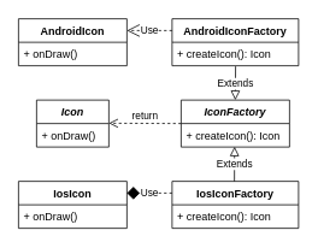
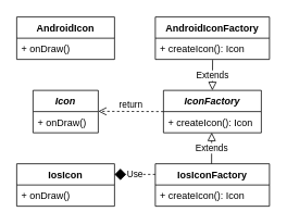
  <mxCell id="0" />
  <mxCell id="1" parent="0" />
  <mxCell id="2" value="Icon" style="swimlane;fontStyle=3;align=center;verticalAlign=top;childLayout=stackLayout;horizontal=1;startSize=26;horizontalStack=0;resizeParent=1;resizeParentMax=0;resizeLast=0;collapsible=1;marginBottom=0;" vertex="1" parent="1"><mxGeometry x="40" y="110" width="80" height="52" as="geometry" /></mxCell>
  <mxCell id="3" value="+ onDraw()" style="text;strokeColor=none;fillColor=none;align=left;verticalAlign=top;spacingLeft=4;spacingRight=4;overflow=hidden;rotatable=0;points=[[0,0.5],[1,0.5]];portConstraint=eastwest;" vertex="1" parent="2"><mxGeometry y="26" width="80" height="26" as="geometry" /></mxCell>
  <mxCell id="4" value="AndroidIcon" style="swimlane;fontStyle=1;align=center;verticalAlign=top;childLayout=stackLayout;horizontal=1;startSize=26;horizontalStack=0;resizeParent=1;resizeParentMax=0;resizeLast=0;collapsible=1;marginBottom=0;" vertex="1" parent="1"><mxGeometry x="20" y="20" width="120" height="52" as="geometry" /></mxCell>
  <mxCell id="5" value="+ onDraw()" style="text;strokeColor=none;fillColor=none;align=left;verticalAlign=top;spacingLeft=4;spacingRight=4;overflow=hidden;rotatable=0;points=[[0,0.5],[1,0.5]];portConstraint=eastwest;" vertex="1" parent="4"><mxGeometry y="26" width="120" height="26" as="geometry" /></mxCell>
  <mxCell id="6" value="IosIcon" style="swimlane;fontStyle=1;align=center;verticalAlign=top;childLayout=stackLayout;horizontal=1;startSize=26;horizontalStack=0;resizeParent=1;resizeParentMax=0;resizeLast=0;collapsible=1;marginBottom=0;" vertex="1" parent="1"><mxGeometry x="20" y="200" width="120" height="52" as="geometry" /></mxCell>
  <mxCell id="7" value="+ onDraw()" style="text;strokeColor=none;fillColor=none;align=left;verticalAlign=top;spacingLeft=4;spacingRight=4;overflow=hidden;rotatable=0;points=[[0,0.5],[1,0.5]];portConstraint=eastwest;" vertex="1" parent="6"><mxGeometry y="26" width="120" height="26" as="geometry" /></mxCell>
  <mxCell id="8" value="IconFactory" style="swimlane;fontStyle=3;align=center;verticalAlign=top;childLayout=stackLayout;horizontal=1;startSize=26;horizontalStack=0;resizeParent=1;resizeParentMax=0;resizeLast=0;collapsible=1;marginBottom=0;" vertex="1" parent="1"><mxGeometry x="200" y="110" width="120" height="52" as="geometry" /></mxCell>
  <mxCell id="9" value="+ createIcon(): Icon" style="text;strokeColor=none;fillColor=none;align=left;verticalAlign=top;spacingLeft=4;spacingRight=4;overflow=hidden;rotatable=0;points=[[0,0.5],[1,0.5]];portConstraint=eastwest;" vertex="1" parent="8"><mxGeometry y="26" width="120" height="26" as="geometry" /></mxCell>
  <mxCell id="10" value="return" style="html=1;verticalAlign=bottom;endArrow=open;dashed=1;endSize=8;exitX=0;exitY=0.5;exitDx=0;exitDy=0;" edge="1" parent="1" source="8"><mxGeometry relative="1" as="geometry"><mxPoint x="200" y="135.66" as="sourcePoint" /><mxPoint x="120" y="135.66" as="targetPoint" /></mxGeometry></mxCell>
  <mxCell id="11" value="AndroidIconFactory" style="swimlane;fontStyle=1;align=center;verticalAlign=top;childLayout=stackLayout;horizontal=1;startSize=26;horizontalStack=0;resizeParent=1;resizeParentMax=0;resizeLast=0;collapsible=1;marginBottom=0;" vertex="1" parent="1"><mxGeometry x="190" y="20" width="140" height="52" as="geometry" /></mxCell>
  <mxCell id="12" value="+ createIcon(): Icon" style="text;strokeColor=none;fillColor=none;align=left;verticalAlign=top;spacingLeft=4;spacingRight=4;overflow=hidden;rotatable=0;points=[[0,0.5],[1,0.5]];portConstraint=eastwest;" vertex="1" parent="11"><mxGeometry y="26" width="140" height="26" as="geometry" /></mxCell>
  <mxCell id="13" value="IosIconFactory" style="swimlane;fontStyle=1;align=center;verticalAlign=top;childLayout=stackLayout;horizontal=1;startSize=26;horizontalStack=0;resizeParent=1;resizeParentMax=0;resizeLast=0;collapsible=1;marginBottom=0;" vertex="1" parent="1"><mxGeometry x="190" y="200" width="140" height="52" as="geometry" /></mxCell>
  <mxCell id="14" value="+ createIcon(): Icon" style="text;strokeColor=none;fillColor=none;align=left;verticalAlign=top;spacingLeft=4;spacingRight=4;overflow=hidden;rotatable=0;points=[[0,0.5],[1,0.5]];portConstraint=eastwest;" vertex="1" parent="13"><mxGeometry y="26" width="140" height="26" as="geometry" /></mxCell>
  <mxCell id="15" value="Extends" style="endArrow=block;endSize=8;endFill=0;html=1;entryX=0.5;entryY=0;entryDx=0;entryDy=0;exitX=0.502;exitY=1.026;exitDx=0;exitDy=0;exitPerimeter=0;" edge="1" parent="1" source="12" target="8"><mxGeometry width="160" relative="1" as="geometry"><mxPoint x="260" y="80" as="sourcePoint" /><mxPoint x="300" y="190" as="targetPoint" /></mxGeometry></mxCell>
  <mxCell id="16" value="Extends" style="endArrow=block;endSize=8;endFill=0;html=1;entryX=0.493;entryY=0.985;entryDx=0;entryDy=0;entryPerimeter=0;" edge="1" parent="1" target="9"><mxGeometry width="160" relative="1" as="geometry"><mxPoint x="259" y="200" as="sourcePoint" /><mxPoint x="259" y="163" as="targetPoint" /></mxGeometry></mxCell>
  <mxCell id="17" value="Use" style="endArrow=diamond;endSize=12;dashed=1;html=1;entryX=1;entryY=0.25;entryDx=0;entryDy=0;exitX=0;exitY=0.25;exitDx=0;exitDy=0;" edge="1" parent="1" source="13" target="6"><mxGeometry width="160" relative="1" as="geometry"><mxPoint x="70" y="280" as="sourcePoint" /><mxPoint x="230" y="280" as="targetPoint" /></mxGeometry></mxCell>
- <mxCell id="18" value="Use" style="endArrow=open;endSize=12;dashed=1;html=1;entryX=1;entryY=0.25;entryDx=0;entryDy=0;exitX=0;exitY=0.25;exitDx=0;exitDy=0;" edge="1" parent="1" source="11" target="4"><mxGeometry width="160" relative="1" as="geometry"><mxPoint x="190" y="80" as="sourcePoint" /><mxPoint x="140" y="80" as="targetPoint" /></mxGeometry></mxCell>
